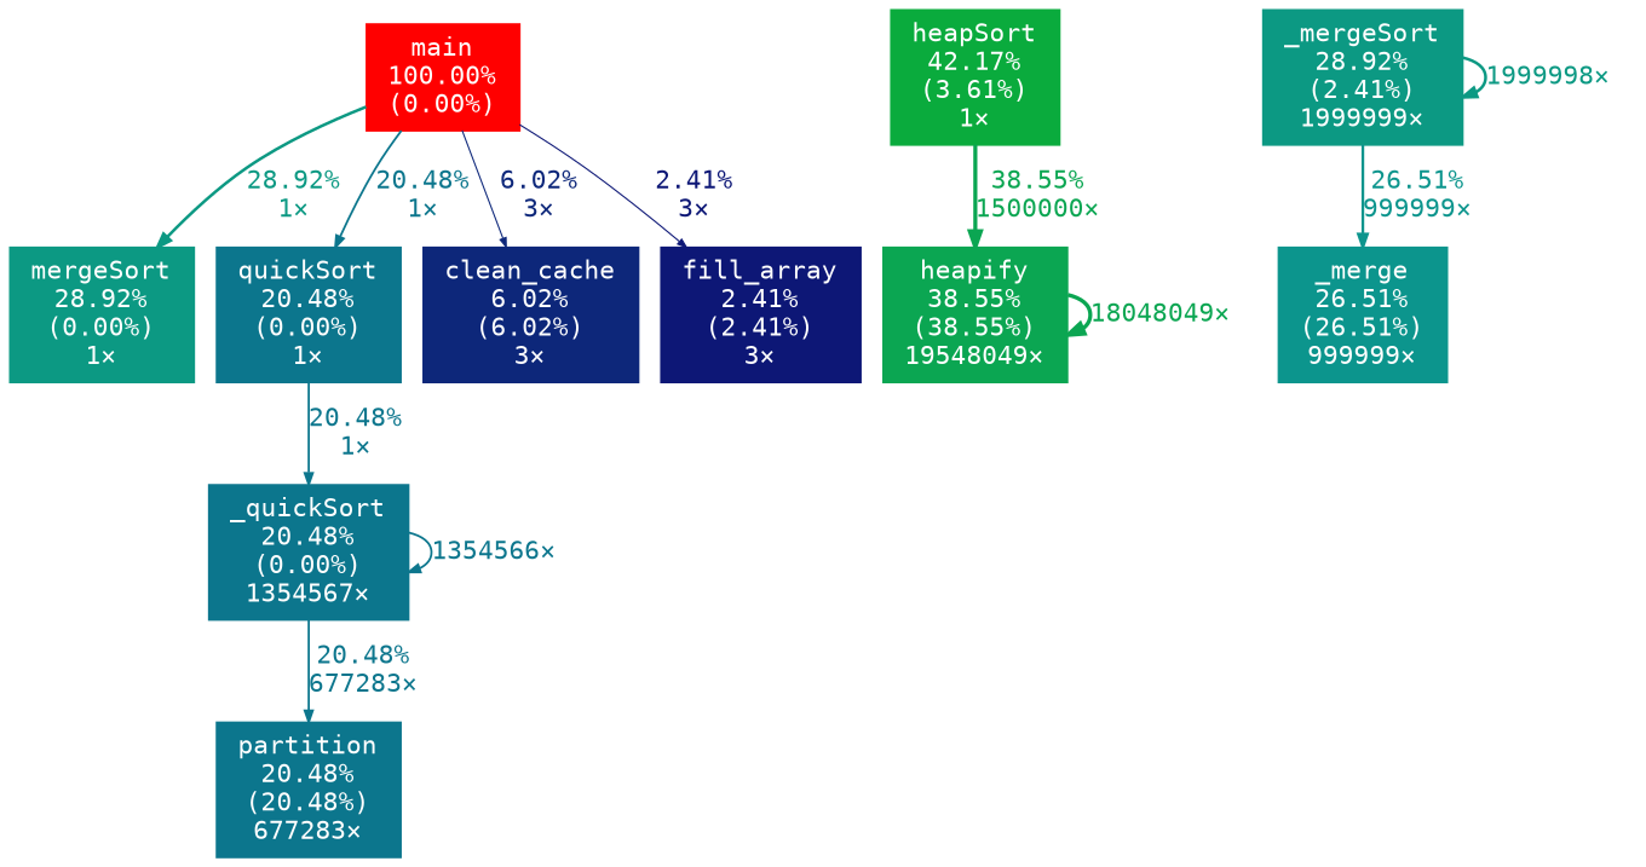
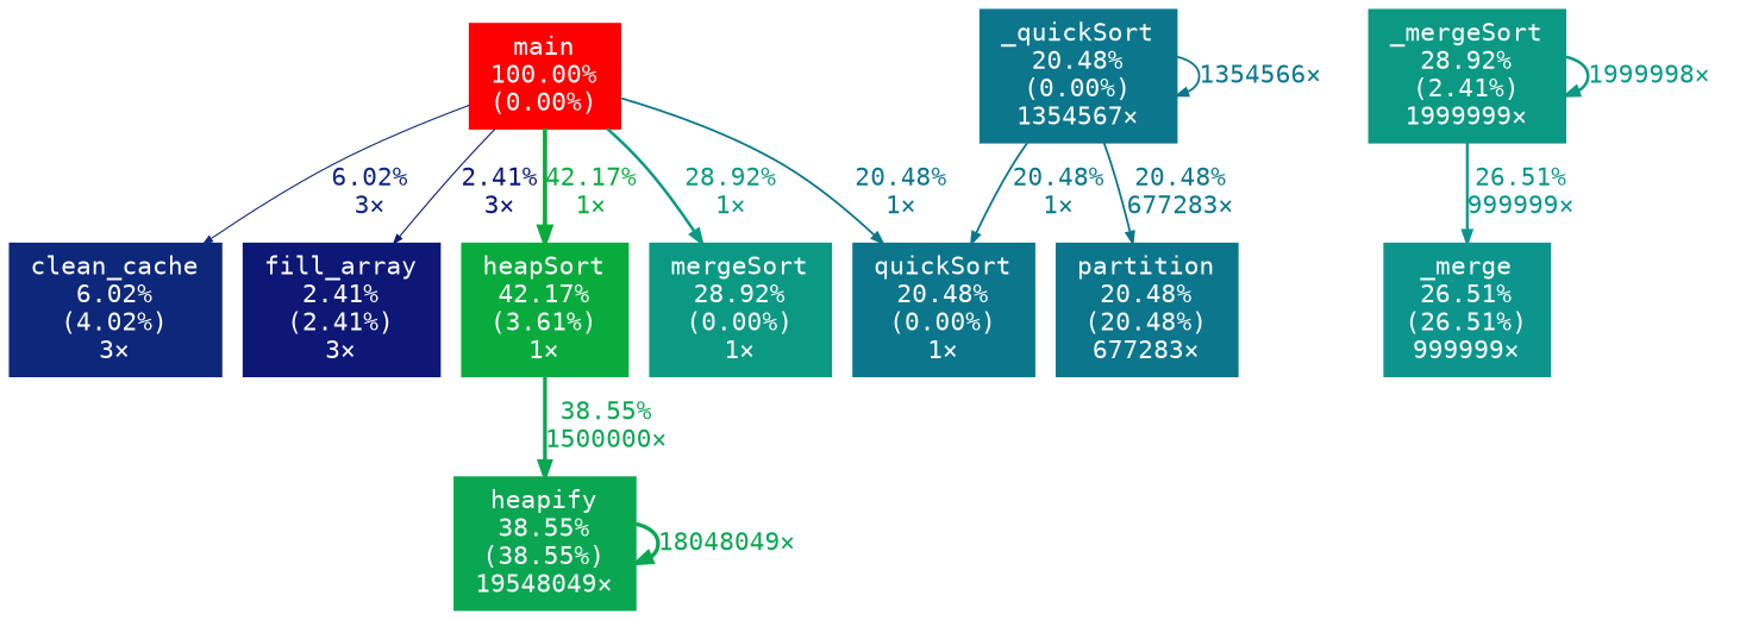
  digraph {
    fontname="DejaVu Sans Mono"
    nodesep=0.125
    ranksep=0.25
    node [color="#0c768d" fontcolor="#ffffff" fontname="DejaVu Sans Mono" fontsize=10.00 shape=box style=filled]
    edge [arrowsize=0.45 color="#0c768d" fontcolor="#0c768d" fontname="DejaVu Sans Mono" fontsize=10.00 labeldistance=0.82 penwidth=0.82]
    n1 [color="#ff0000" height=0 label="main\n100.00%\n(0.00%)" width=0]
    n2 [color="#0aab3d" height=0 label="heapSort\n42.17%\n(3.61%)\n1×" width=0]
    n3 [color="#0c9983" height=0 label="mergeSort\n28.92%\n(0.00%)\n1×" width=0]
    n4 [height=0 label="quickSort\n20.48%\n(0.00%)\n1×" width=0]
-   n5 [color="#0d277a" height=0 label="clean_cache\n6.02%\n(6.02%)\n3×" width=0]
+   n5 [color="#0d277a" height=0 label="clean_cache\n6.02%\n(4.02%)\n3×" width=0]
    n6 [color="#0d1776" height=0 label="fill_array\n2.41%\n(2.41%)\n3×" width=0]
    n7 [color="#0ba652" height=0 label="heapify\n38.55%\n(38.55%)\n19548049×" width=0]
    n8 [height=0 label="_quickSort\n20.48%\n(0.00%)\n1354567×" width=0]
    n9 [color="#0c9983" height=0 label="_mergeSort\n28.92%\n(2.41%)\n1999999×" width=0]
    n10 [color="#0c958d" height=0 label="_merge\n26.51%\n(26.51%)\n999999×" width=0]
    n11 [height=0 label="partition\n20.48%\n(20.48%)\n677283×" width=0]
+   n1 -> n2 [arrowsize=0.65 color="#0aab3d" fontcolor="#0aab3d" label="42.17%\n1×" labeldistance=1.69 penwidth=1.69]
    n1 -> n3 [arrowsize=0.54 color="#0c9983" fontcolor="#0c9983" label="28.92%\n1×" labeldistance=1.16 penwidth=1.16]
    n1 -> n4 [label="20.48%\n1×"]
    n1 -> n5 [arrowsize=0.35 color="#0d277a" fontcolor="#0d277a" label="6.02%\n3×" labeldistance=0.50 penwidth=0.50]
    n1 -> n6 [arrowsize=0.35 color="#0d1776" fontcolor="#0d1776" label="2.41%\n3×" labeldistance=0.50 penwidth=0.50]
    n2 -> n7 [arrowsize=0.62 color="#0ba652" fontcolor="#0ba652" label="38.55%\n1500000×" labeldistance=1.54 penwidth=1.54]
-   n4 -> n8 [label="20.48%\n1×"]
+   n8 -> n4 [label="20.48%\n1×"]
    n7 -> n7 [arrowsize=0.62 color="#0ba652" fontcolor="#0ba652" label="18048049×" labeldistance=1.54 penwidth=1.54]
    n8 -> n8 [label="1354566×"]
    n8 -> n11 [label="20.48%\n677283×"]
    n9 -> n9 [arrowsize=0.54 color="#0c9983" fontcolor="#0c9983" label="1999998×" labeldistance=1.16 penwidth=1.16]
    n9 -> n10 [arrowsize=0.51 color="#0c958d" fontcolor="#0c958d" label="26.51%\n999999×" labeldistance=1.06 penwidth=1.06]
  }
